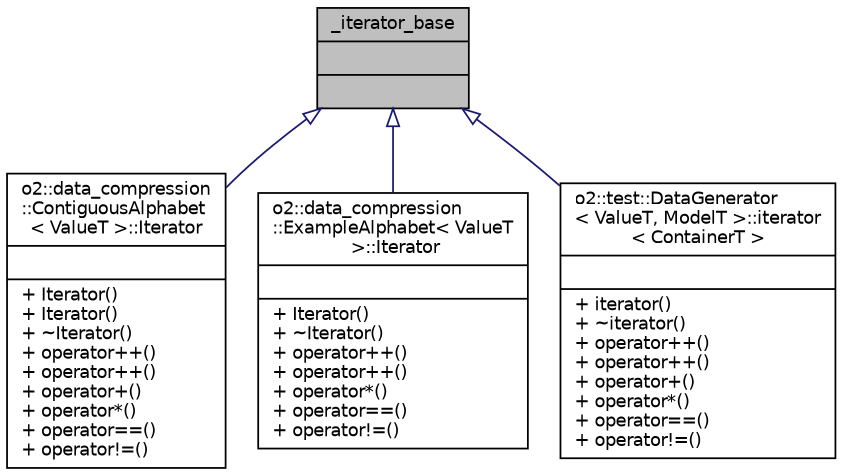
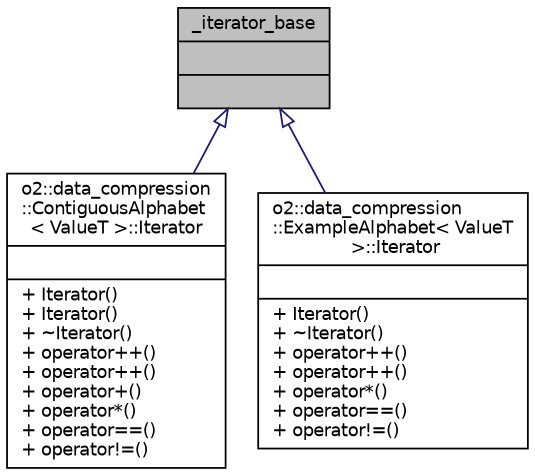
  digraph {
    node [color=black fontname=Helvetica fontsize=10 shape=record]
    edge [arrowtail=onormal color=midnightblue dir=back fontname=Helvetica fontsize=10 labelfontname=Helvetica labelfontsize=10 style=solid]
    n1 [fillcolor=grey75 fontcolor=black height=0.2 label="{_iterator_base\n||}" style=filled width=0.4]
    n2 [height=0.2 label="{o2::data_compression\l::ContiguousAlphabet\l\< ValueT \>::Iterator\n||+ Iterator()\l+ Iterator()\l+ ~Iterator()\l+ operator++()\l+ operator++()\l+ operator+()\l+ operator*()\l+ operator==()\l+ operator!=()\l}" width=0.4]
    n3 [height=0.2 label="{o2::data_compression\l::ExampleAlphabet\< ValueT\l \>::Iterator\n||+ Iterator()\l+ ~Iterator()\l+ operator++()\l+ operator++()\l+ operator*()\l+ operator==()\l+ operator!=()\l}" width=0.4]
-   n4 [height=0.2 label="{o2::test::DataGenerator\l\< ValueT, ModelT \>::iterator\l\< ContainerT \>\n||+ iterator()\l+ ~iterator()\l+ operator++()\l+ operator++()\l+ operator+()\l+ operator*()\l+ operator==()\l+ operator!=()\l}" width=0.4]
    n1 -> n2
    n1 -> n3
-   n1 -> n4
  }
